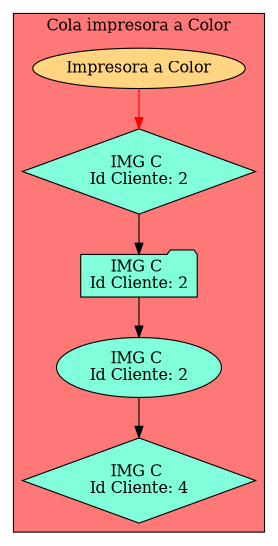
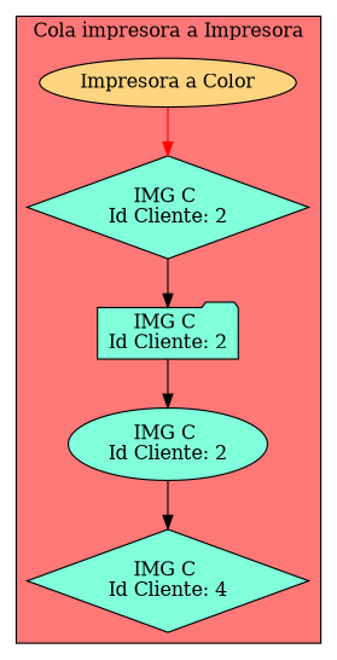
  digraph {
    node [fillcolor="#81FFDA" shape=ellipse style=filled]
    edge [color=black]
    n1 [fillcolor="#FFD581" label="Impresora a Color"]
    n2 [label="IMG C \nId Cliente: 2" shape=diamond]
    n3 [label="IMG C \nId Cliente: 2" shape=folder]
    n4 [label="IMG C \nId Cliente: 2"]
    n5 [label="IMG C \nId Cliente: 4" shape=diamond]
    subgraph cluster_1 {
      bgcolor="#FF7878"
-     label=" Cola impresora a Color "
+     label=" Cola impresora a Impresora "
      n1
      n2
      n3
      n4
      n5
    }
    n1 -> n2 [color=red]
    n2 -> n3
    n3 -> n4
    n4 -> n5
  }
